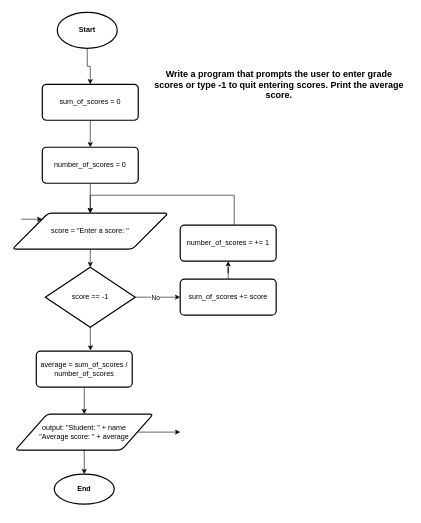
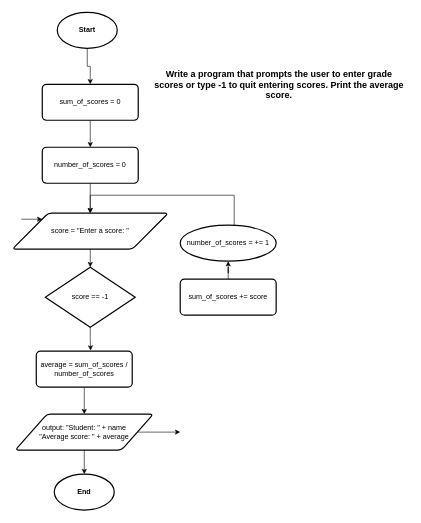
  <mxCell id="0" />
  <mxCell id="1" parent="0" />
  <mxCell id="2" style="edgeStyle=orthogonalEdgeStyle;rounded=0;orthogonalLoop=1;jettySize=auto;html=1;" edge="1" parent="1" source="3" target="6"><mxGeometry relative="1" as="geometry" /></mxCell>
  <mxCell id="3" value="&lt;b&gt;Start&lt;/b&gt;" style="strokeWidth=2;html=1;shape=mxgraph.flowchart.start_1;whiteSpace=wrap;" parent="1" vertex="1"><mxGeometry x="95" y="20" width="100" height="60" as="geometry" /></mxCell>
- <mxCell id="4" value="&lt;b&gt;End&lt;/b&gt;" style="strokeWidth=2;html=1;shape=mxgraph.flowchart.start_1;whiteSpace=wrap;" parent="1" vertex="1"><mxGeometry x="90" y="790" width="100" height="50" as="geometry" /></mxCell>
+ <mxCell id="4" value="&lt;b&gt;End&lt;/b&gt;" style="strokeWidth=2;html=1;shape=mxgraph.flowchart.start_1;whiteSpace=wrap;" parent="1" vertex="1"><mxGeometry x="90" y="790" width="100" height="60" as="geometry" /></mxCell>
  <mxCell id="5" style="edgeStyle=orthogonalEdgeStyle;rounded=0;orthogonalLoop=1;jettySize=auto;html=1;entryX=0.5;entryY=0;entryDx=0;entryDy=0;" edge="1" parent="1" source="6" target="8"><mxGeometry relative="1" as="geometry" /></mxCell>
  <mxCell id="6" value="sum_of_scores = 0" style="rounded=1;whiteSpace=wrap;html=1;absoluteArcSize=1;arcSize=14;strokeWidth=2;" parent="1" vertex="1"><mxGeometry x="70" y="140" width="160" height="60" as="geometry" /></mxCell>
  <mxCell id="7" style="edgeStyle=orthogonalEdgeStyle;rounded=0;orthogonalLoop=1;jettySize=auto;html=1;entryX=0.5;entryY=0;entryDx=0;entryDy=0;" parent="1" source="8" target="14" edge="1"><mxGeometry relative="1" as="geometry" /></mxCell>
  <mxCell id="8" value="number_of_scores = 0" style="rounded=1;whiteSpace=wrap;html=1;absoluteArcSize=1;arcSize=14;strokeWidth=2;" parent="1" vertex="1"><mxGeometry x="70" y="245" width="160" height="60" as="geometry" /></mxCell>
- <mxCell id="9" style="edgeStyle=orthogonalEdgeStyle;rounded=0;orthogonalLoop=1;jettySize=auto;html=1;entryX=0;entryY=0.5;entryDx=0;entryDy=0;" parent="1" source="12" target="16" edge="1"><mxGeometry relative="1" as="geometry" /></mxCell>
- <mxCell id="10" value="No" style="edgeLabel;html=1;align=center;verticalAlign=middle;resizable=0;points=[];" parent="9" vertex="1" connectable="0"><mxGeometry x="-0.123" relative="1" as="geometry"><mxPoint as="offset" /></mxGeometry></mxCell>
  <mxCell id="11" style="edgeStyle=orthogonalEdgeStyle;rounded=0;orthogonalLoop=1;jettySize=auto;html=1;entryX=0.566;entryY=-0.017;entryDx=0;entryDy=0;entryPerimeter=0;" parent="1" source="12" target="20" edge="1"><mxGeometry relative="1" as="geometry" /></mxCell>
  <mxCell id="12" value="score == -1" style="strokeWidth=2;html=1;shape=mxgraph.flowchart.decision;whiteSpace=wrap;" parent="1" vertex="1"><mxGeometry x="75" y="445" width="150" height="100" as="geometry" /></mxCell>
  <mxCell id="13" style="edgeStyle=orthogonalEdgeStyle;rounded=0;orthogonalLoop=1;jettySize=auto;html=1;exitX=0.5;exitY=1;exitDx=0;exitDy=0;entryX=0.5;entryY=0;entryDx=0;entryDy=0;entryPerimeter=0;" parent="1" source="14" target="12" edge="1"><mxGeometry relative="1" as="geometry" /></mxCell>
  <mxCell id="14" value="score = &quot;Enter a score: &quot;" style="shape=parallelogram;html=1;strokeWidth=2;perimeter=parallelogramPerimeter;whiteSpace=wrap;rounded=1;arcSize=12;size=0.23;" parent="1" vertex="1"><mxGeometry x="20" y="355" width="260" height="60" as="geometry" /></mxCell>
  <mxCell id="15" value="" style="edgeStyle=orthogonalEdgeStyle;rounded=0;orthogonalLoop=1;jettySize=auto;html=1;" parent="1" source="16" target="18" edge="1"><mxGeometry relative="1" as="geometry" /></mxCell>
  <mxCell id="16" value="sum_of_scores += score" style="rounded=1;whiteSpace=wrap;html=1;absoluteArcSize=1;arcSize=14;strokeWidth=2;" parent="1" vertex="1"><mxGeometry x="300" y="465" width="160" height="60" as="geometry" /></mxCell>
  <mxCell id="17" style="edgeStyle=orthogonalEdgeStyle;rounded=0;orthogonalLoop=1;jettySize=auto;html=1;entryX=0.5;entryY=0;entryDx=0;entryDy=0;" parent="1" source="18" target="14" edge="1"><mxGeometry relative="1" as="geometry"><mxPoint x="390" y="285" as="targetPoint" /><Array as="points"><mxPoint x="390" y="325" /><mxPoint x="150" y="325" /></Array></mxGeometry></mxCell>
- <mxCell id="18" value="number_of_scores = += 1" style="rounded=1;whiteSpace=wrap;html=1;absoluteArcSize=1;arcSize=14;strokeWidth=2;" parent="1" vertex="1"><mxGeometry x="300" y="375" width="160" height="60" as="geometry" /></mxCell>
+ <mxCell id="18" value="number_of_scores = += 1" style="ellipse;whiteSpace=wrap;html=1;absoluteArcSize=1;arcSize=14;strokeWidth=2;" parent="1" vertex="1"><mxGeometry x="300" y="375" width="160" height="60" as="geometry" /></mxCell>
  <mxCell id="19" style="edgeStyle=orthogonalEdgeStyle;rounded=0;orthogonalLoop=1;jettySize=auto;html=1;entryX=0.5;entryY=0;entryDx=0;entryDy=0;" edge="1" parent="1" source="20" target="24"><mxGeometry relative="1" as="geometry" /></mxCell>
  <mxCell id="20" value="average = sum_of_scores /&lt;br&gt;number_of_scores" style="rounded=1;whiteSpace=wrap;html=1;absoluteArcSize=1;arcSize=14;strokeWidth=2;" parent="1" vertex="1"><mxGeometry x="60" y="585" width="160" height="60" as="geometry" /></mxCell>
  <mxCell id="21" value="" style="endArrow=classic;html=1;rounded=0;" parent="1" edge="1"><mxGeometry width="50" height="50" relative="1" as="geometry"><mxPoint x="35" y="365" as="sourcePoint" /><mxPoint x="70" y="365" as="targetPoint" /></mxGeometry></mxCell>
  <mxCell id="22" style="edgeStyle=orthogonalEdgeStyle;rounded=0;orthogonalLoop=1;jettySize=auto;html=1;" edge="1" parent="1" source="24"><mxGeometry relative="1" as="geometry"><mxPoint x="300" y="720" as="targetPoint" /></mxGeometry></mxCell>
  <mxCell id="23" style="edgeStyle=orthogonalEdgeStyle;rounded=0;orthogonalLoop=1;jettySize=auto;html=1;" edge="1" parent="1" source="24" target="4"><mxGeometry relative="1" as="geometry" /></mxCell>
  <mxCell id="24" value="output: &quot;Student: &quot; + name&lt;br&gt;&quot;Average score: &quot; + average" style="shape=parallelogram;html=1;strokeWidth=2;perimeter=parallelogramPerimeter;whiteSpace=wrap;rounded=1;arcSize=12;size=0.23;" parent="1" vertex="1"><mxGeometry x="25" y="690" width="230" height="60" as="geometry" /></mxCell>
  <mxCell id="25" value="&lt;font style=&quot;font-size: 15px;&quot;&gt;Write a program that prompts the user to enter grade scores or type -1 to quit entering scores. Print the average score.&lt;/font&gt;&lt;span id=&quot;docs-internal-guid-104f8bd7-7fff-e56b-2dc1-b3f68fdb1ac3&quot; style=&quot;font-weight:normal;&quot;&gt;&lt;/span&gt;" style="text;html=1;strokeColor=none;fillColor=none;align=center;verticalAlign=middle;whiteSpace=wrap;rounded=0;fontStyle=1" parent="1" vertex="1"><mxGeometry x="250" y="20" width="430" height="240" as="geometry" /></mxCell>
